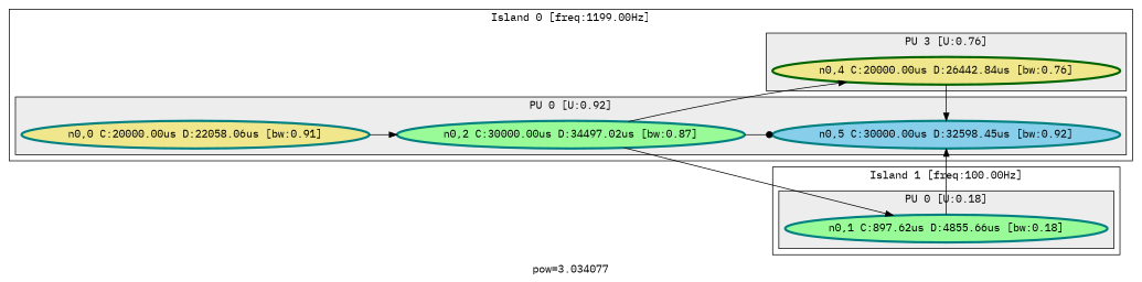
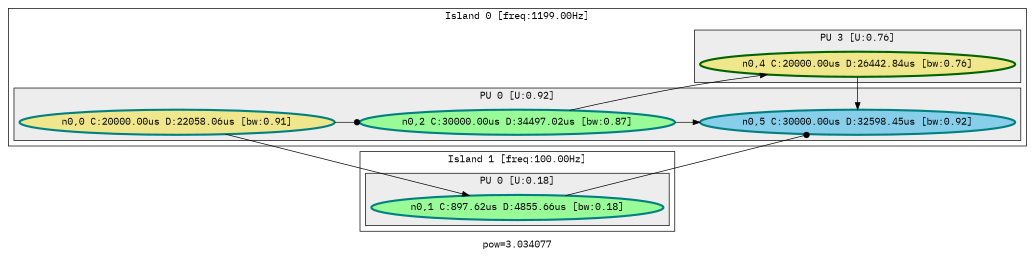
  digraph {
    fontname="IBM Plex Mono"
    label="pow=3.034077"
    rankdir=LR
    node [color=teal fillcolor=khaki fontname="IBM Plex Mono" penwidth=3 style=filled]
    edge [arrowhead=dot fontname="IBM Plex Mono"]
    n1 [label="n0,0 C:20000.00us D:22058.06us [bw:0.91]"]
    n2 [fillcolor=palegreen label="n0,2 C:30000.00us D:34497.02us [bw:0.87]"]
    n3 [fillcolor=skyblue label="n0,5 C:30000.00us D:32598.45us [bw:0.92]"]
    n4 [color=darkgreen label="n0,4 C:20000.00us D:26442.84us [bw:0.76]"]
    n5 [fillcolor=palegreen label="n0,1 C:897.62us D:4855.66us [bw:0.18]"]
    subgraph cluster_1 {
      label="Island 0 [freq:1199.00Hz]"
      subgraph cluster_2 {
        bgcolor=gray93
        label="PU 0 [U:0.92]"
        n1
        n2
        n3
      }
      subgraph cluster_3 {
        bgcolor=gray93
        label="PU 1 [U:0.00]"
      }
      subgraph cluster_4 {
        bgcolor=gray93
        label="PU 2 [U:0.00]"
      }
      subgraph cluster_5 {
        bgcolor=gray93
        label="PU 3 [U:0.76]"
        n4
      }
    }
    subgraph cluster_6 {
      label="Island 1 [freq:100.00Hz]"
      subgraph cluster_7 {
        bgcolor=gray93
        label="PU 0 [U:0.18]"
        n5
      }
    }
-   n1 -> n2 [arrowhead=normal]
-   n2 -> n5 [arrowhead=normal]
-   n2 -> n3
+   n1 -> n2
+   n1 -> n5 [arrowhead=normal]
+   n2 -> n3 [arrowhead=normal]
    n2 -> n4 [arrowhead=normal]
    n4 -> n3 [arrowhead=normal]
-   n5 -> n3 [arrowhead=normal]
+   n5 -> n3
  }
